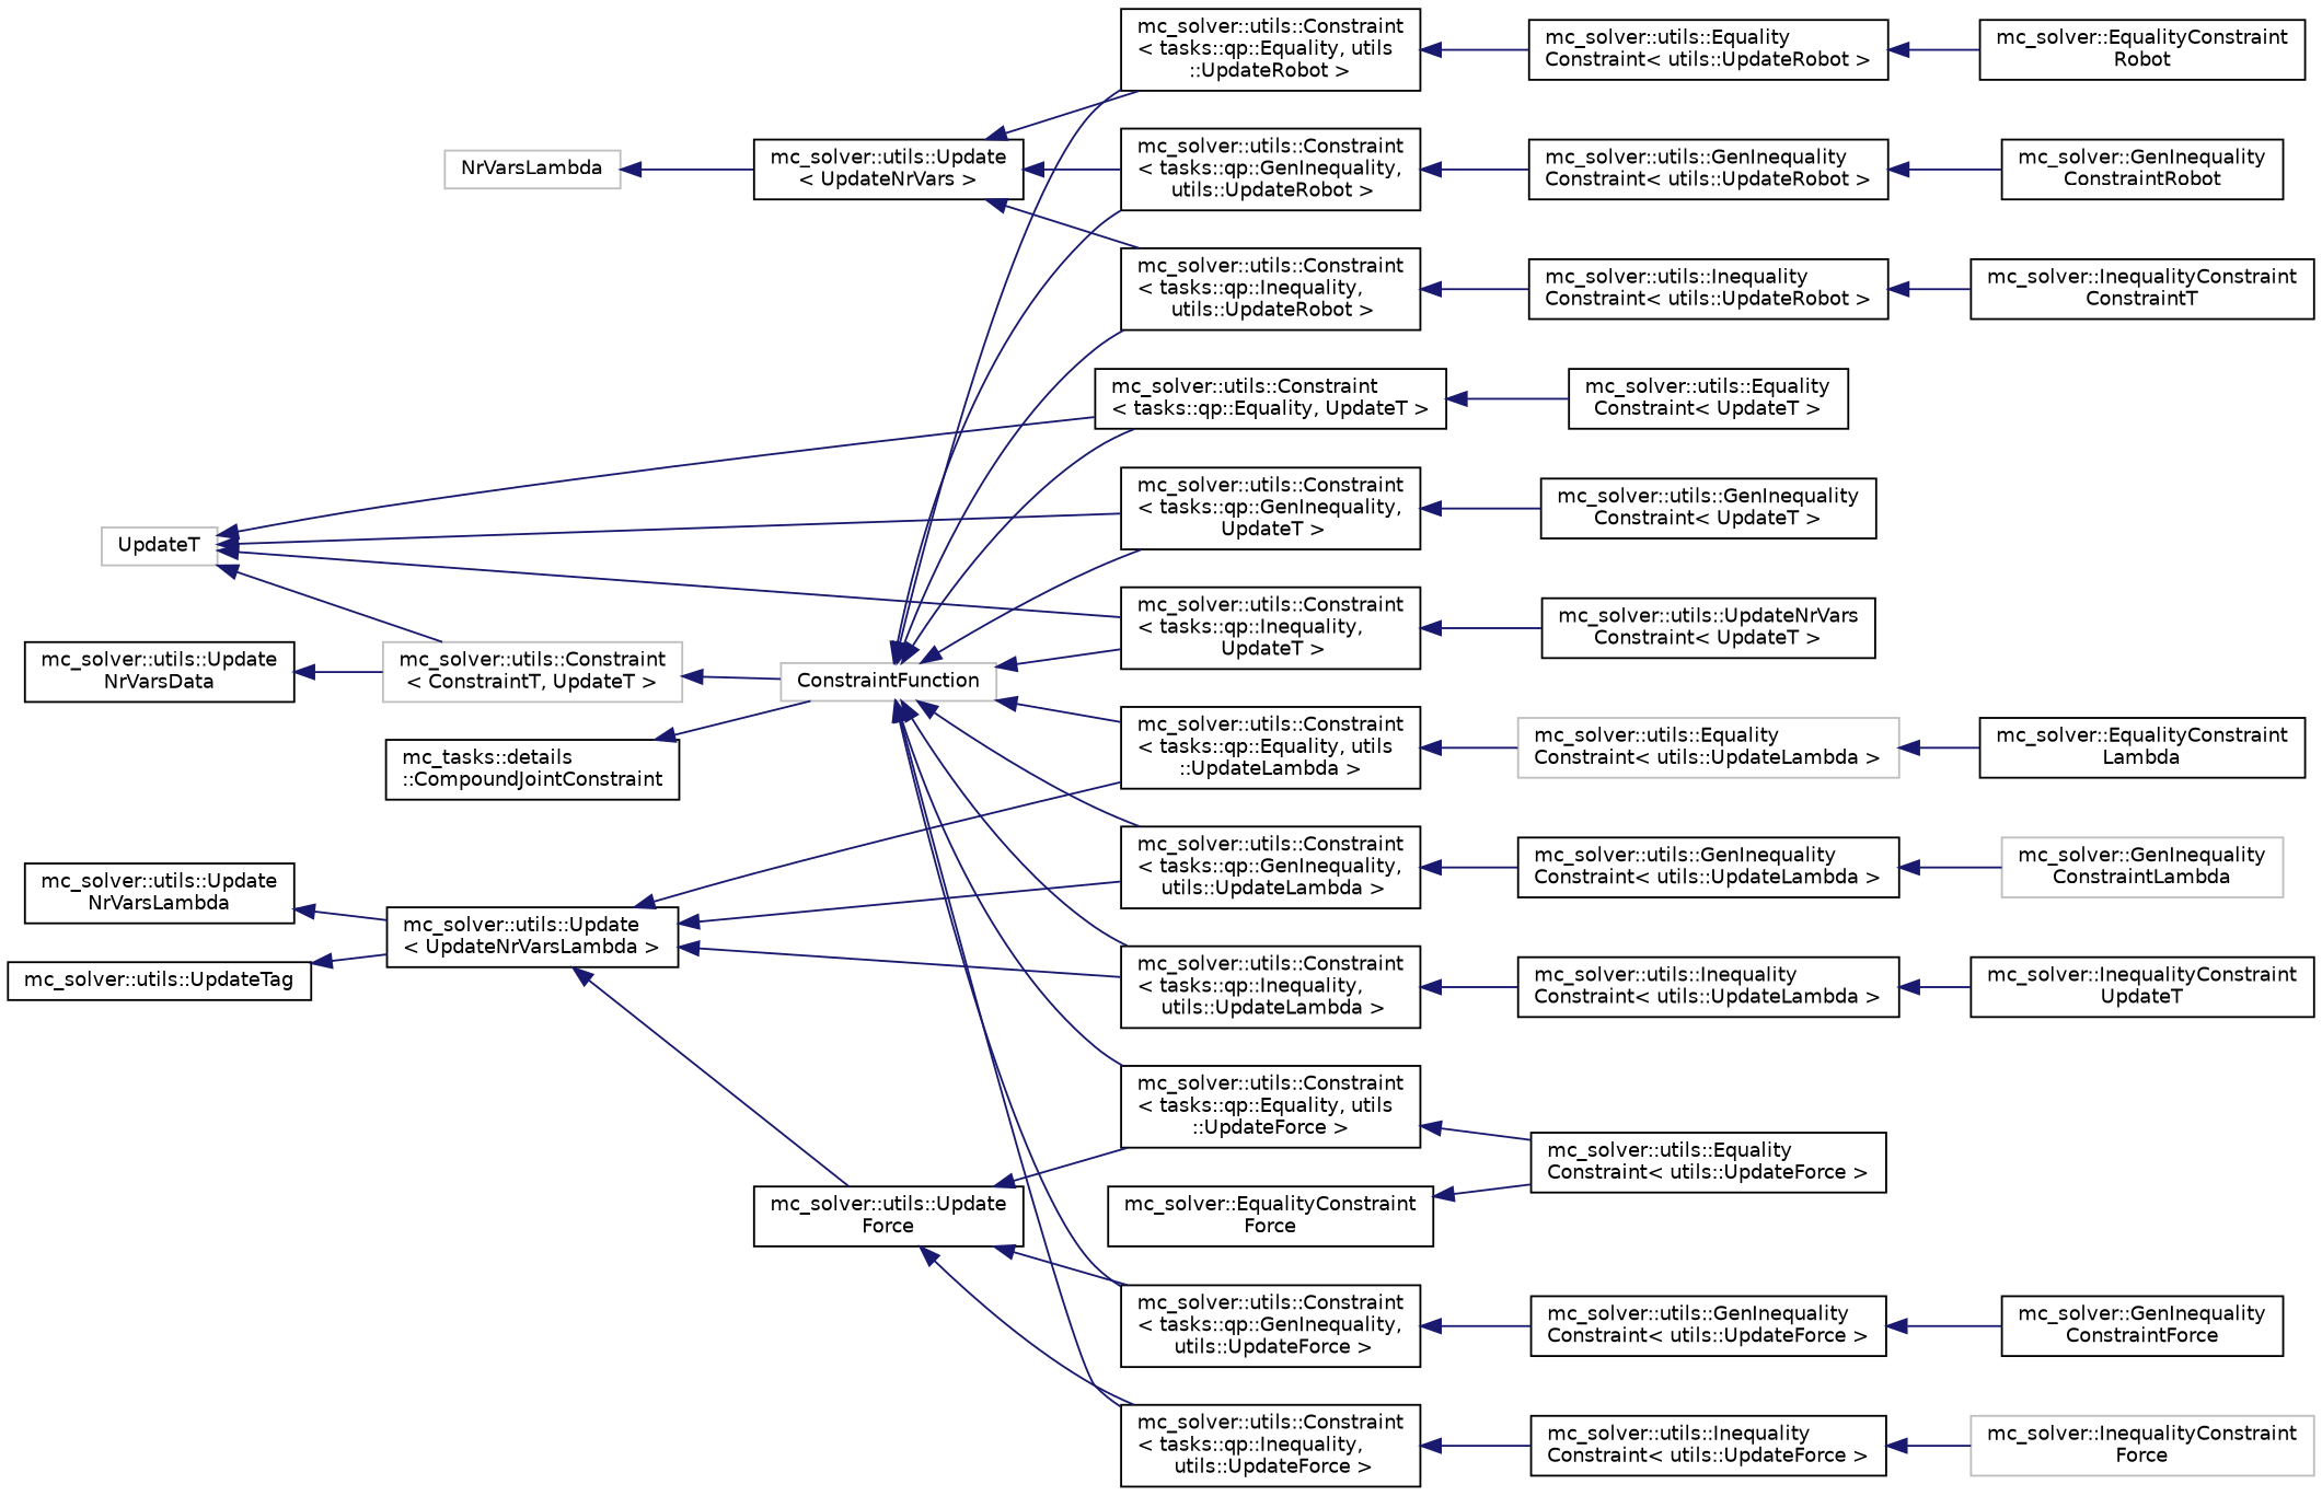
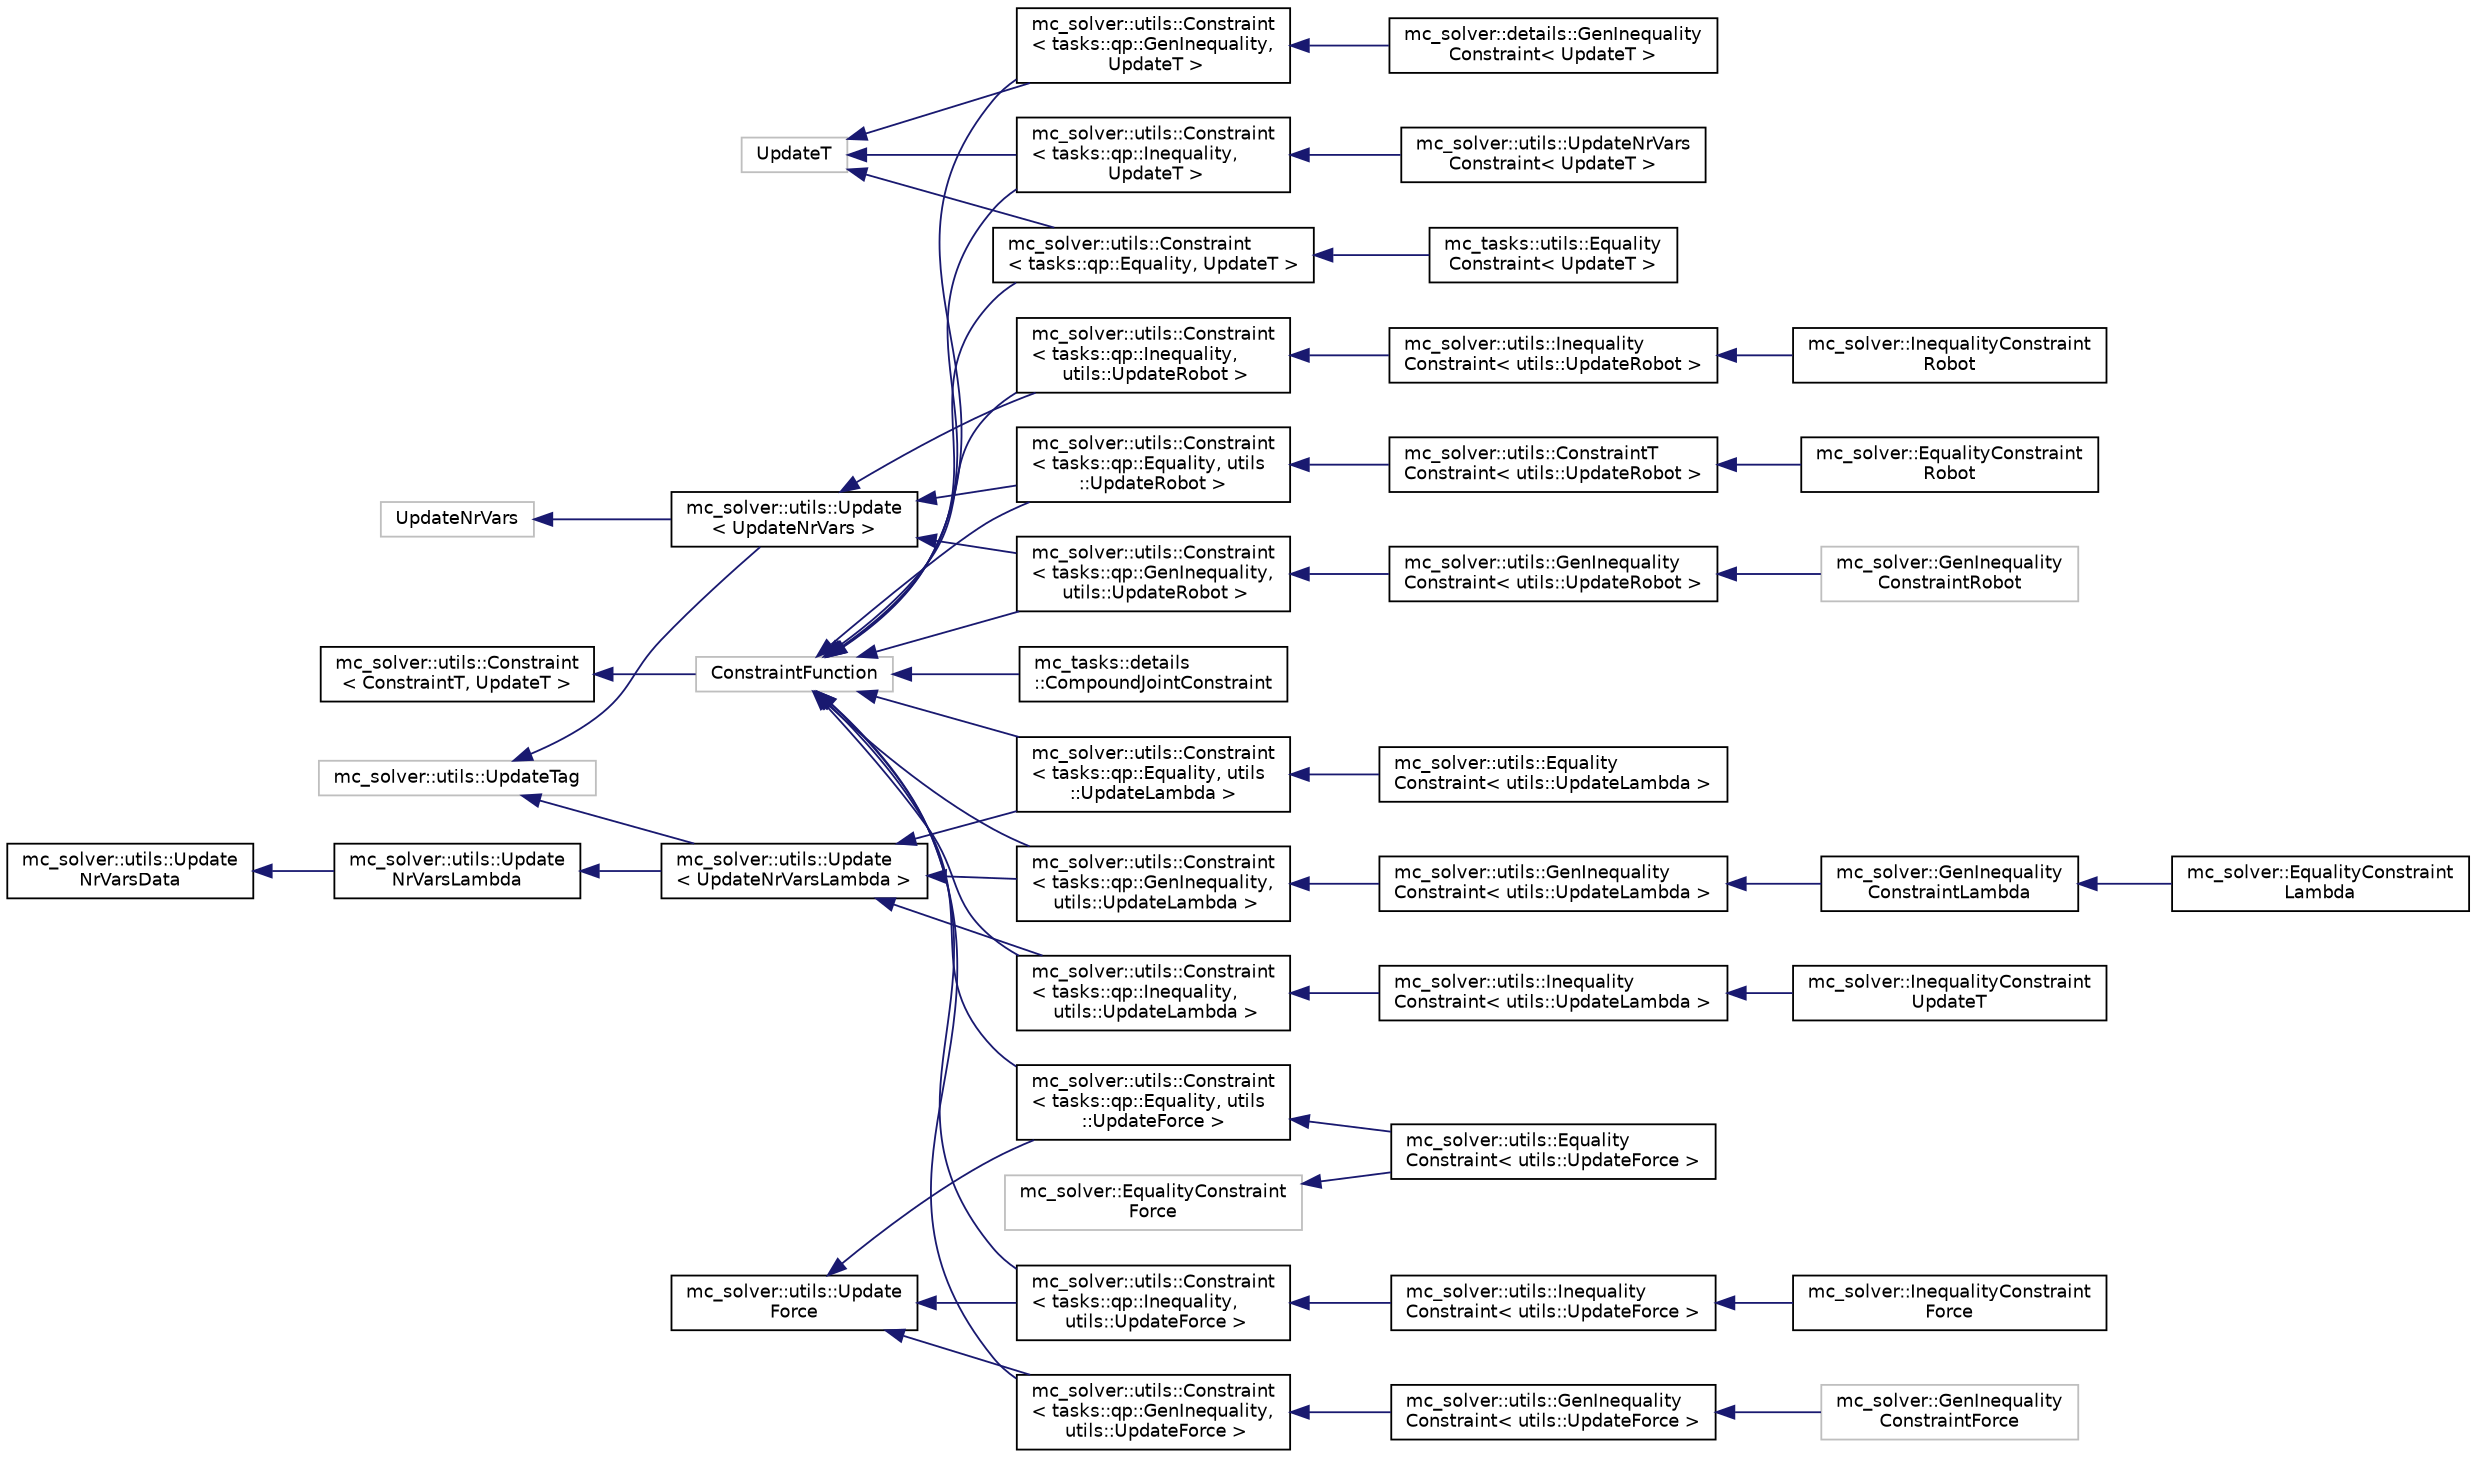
  digraph {
    rankdir=LR
    node [color=black fillcolor=white fontname=Helvetica fontsize=10 shape=record style=filled]
    edge [color=midnightblue dir=back fontname=Helvetica fontsize=10 labelfontname=Helvetica labelfontsize=10 style=solid]
-   n1 [color=grey75 height=0.2 label=NrVarsLambda width=0.4]
+   n1 [color=grey75 height=0.2 label=UpdateNrVars width=0.4]
    n2 [height=0.2 label="mc_solver::utils::Update\l\< UpdateNrVars \>" width=0.4]
    n3 [height=0.2 label="mc_solver::utils::Constraint\l\< tasks::qp::Equality, utils\l::UpdateRobot \>" width=0.4]
    n4 [height=0.2 label="mc_solver::utils::Constraint\l\< tasks::qp::GenInequality,\l utils::UpdateRobot \>" width=0.4]
    n5 [height=0.2 label="mc_solver::utils::Constraint\l\< tasks::qp::Inequality,\l utils::UpdateRobot \>" width=0.4]
-   n6 [height=0.2 label="mc_solver::utils::Equality\lConstraint\< utils::UpdateRobot \>" width=0.4]
+   n6 [height=0.2 label="mc_solver::utils::ConstraintT\lConstraint\< utils::UpdateRobot \>" width=0.4]
    n7 [height=0.2 label="mc_solver::utils::GenInequality\lConstraint\< utils::UpdateRobot \>" width=0.4]
    n8 [height=0.2 label="mc_solver::utils::Inequality\lConstraint\< utils::UpdateRobot \>" width=0.4]
    n9 [height=0.2 label="mc_solver::EqualityConstraint\lRobot" width=0.4]
-   n10 [height=0.2 label="mc_solver::GenInequality\lConstraintRobot" width=0.4]
-   n11 [height=0.2 label="mc_solver::InequalityConstraint\lConstraintT" width=0.4]
+   n10 [color=grey75 height=0.2 label="mc_solver::GenInequality\lConstraintRobot" width=0.4]
+   n11 [height=0.2 label="mc_solver::InequalityConstraint\lRobot" width=0.4]
    n12 [color=grey75 height=0.2 label=UpdateT width=0.4]
    n13 [height=0.2 label="mc_solver::utils::Constraint\l\< tasks::qp::Equality, UpdateT \>" width=0.4]
    n14 [height=0.2 label="mc_solver::utils::Constraint\l\< tasks::qp::GenInequality,\l UpdateT \>" width=0.4]
    n15 [height=0.2 label="mc_solver::utils::Constraint\l\< tasks::qp::Inequality,\l UpdateT \>" width=0.4]
-   n16 [color=grey75 height=0.2 label="mc_solver::utils::Constraint\l\< ConstraintT, UpdateT \>" width=0.4]
-   n17 [height=0.2 label="mc_solver::utils::Equality\lConstraint\< UpdateT \>" width=0.4]
-   n18 [height=0.2 label="mc_solver::utils::GenInequality\lConstraint\< UpdateT \>" width=0.4]
+   n16 [height=0.2 label="mc_solver::utils::Constraint\l\< ConstraintT, UpdateT \>" width=0.4]
+   n17 [height=0.2 label="mc_tasks::utils::Equality\lConstraint\< UpdateT \>" width=0.4]
+   n18 [height=0.2 label="mc_solver::details::GenInequality\lConstraint\< UpdateT \>" width=0.4]
    n19 [height=0.2 label="mc_solver::utils::UpdateNrVars\lConstraint\< UpdateT \>" width=0.4]
    n20 [color=grey75 height=0.2 label=ConstraintFunction width=0.4]
    n21 [height=0.2 label="mc_solver::utils::Constraint\l\< tasks::qp::Equality, utils\l::UpdateForce \>" width=0.4]
    n22 [height=0.2 label="mc_solver::utils::Constraint\l\< tasks::qp::Equality, utils\l::UpdateLambda \>" width=0.4]
    n23 [height=0.2 label="mc_solver::utils::Constraint\l\< tasks::qp::GenInequality,\l utils::UpdateForce \>" width=0.4]
    n24 [height=0.2 label="mc_solver::utils::Constraint\l\< tasks::qp::GenInequality,\l utils::UpdateLambda \>" width=0.4]
    n25 [height=0.2 label="mc_solver::utils::Constraint\l\< tasks::qp::Inequality,\l utils::UpdateForce \>" width=0.4]
    n26 [height=0.2 label="mc_solver::utils::Constraint\l\< tasks::qp::Inequality,\l utils::UpdateLambda \>" width=0.4]
    n27 [height=0.2 label="mc_tasks::details\l::CompoundJointConstraint" width=0.4]
    n28 [height=0.2 label="mc_solver::utils::Equality\lConstraint\< utils::UpdateForce \>" width=0.4]
-   n29 [color=grey75 height=0.2 label="mc_solver::utils::Equality\lConstraint\< utils::UpdateLambda \>" width=0.4]
+   n29 [height=0.2 label="mc_solver::utils::Equality\lConstraint\< utils::UpdateLambda \>" width=0.4]
    n30 [height=0.2 label="mc_solver::utils::GenInequality\lConstraint\< utils::UpdateForce \>" width=0.4]
    n31 [height=0.2 label="mc_solver::utils::GenInequality\lConstraint\< utils::UpdateLambda \>" width=0.4]
    n32 [height=0.2 label="mc_solver::utils::Inequality\lConstraint\< utils::UpdateForce \>" width=0.4]
    n33 [height=0.2 label="mc_solver::utils::Inequality\lConstraint\< utils::UpdateLambda \>" width=0.4]
-   n34 [height=0.2 label="mc_solver::EqualityConstraint\lForce" width=0.4]
+   n34 [color=grey75 height=0.2 label="mc_solver::EqualityConstraint\lForce" width=0.4]
    n35 [height=0.2 label="mc_solver::EqualityConstraint\lLambda" width=0.4]
-   n36 [height=0.2 label="mc_solver::GenInequality\lConstraintForce" width=0.4]
-   n37 [color=grey75 height=0.2 label="mc_solver::GenInequality\lConstraintLambda" width=0.4]
-   n38 [color=grey75 height=0.2 label="mc_solver::InequalityConstraint\lForce" width=0.4]
+   n36 [color=grey75 height=0.2 label="mc_solver::GenInequality\lConstraintForce" width=0.4]
+   n37 [height=0.2 label="mc_solver::GenInequality\lConstraintLambda" width=0.4]
+   n38 [height=0.2 label="mc_solver::InequalityConstraint\lForce" width=0.4]
    n39 [height=0.2 label="mc_solver::InequalityConstraint\lUpdateT" width=0.4]
    n40 [height=0.2 label="mc_solver::utils::Update\lNrVarsData" width=0.4]
    n41 [height=0.2 label="mc_solver::utils::Update\lNrVarsLambda" width=0.4]
    n42 [height=0.2 label="mc_solver::utils::Update\l\< UpdateNrVarsLambda \>" width=0.4]
    n43 [height=0.2 label="mc_solver::utils::Update\lForce" width=0.4]
-   n44 [height=0.2 label="mc_solver::utils::UpdateTag" width=0.4]
+   n44 [color=grey75 height=0.2 label="mc_solver::utils::UpdateTag" width=0.4]
    n1 -> n2
    n2 -> n3
    n2 -> n4
    n2 -> n5
    n3 -> n6
    n4 -> n7
    n5 -> n8
    n6 -> n9
    n7 -> n10
    n8 -> n11
    n12 -> n13
    n12 -> n14
    n12 -> n15
-   n12 -> n16
    n13 -> n17
    n14 -> n18
    n15 -> n19
    n16 -> n20
    n20 -> n3
    n20 -> n4
    n20 -> n5
    n20 -> n13
    n20 -> n14
    n20 -> n15
    n20 -> n21
    n20 -> n22
    n20 -> n23
    n20 -> n24
    n20 -> n25
    n20 -> n26
-   n27 -> n20
+   n20 -> n27
    n21 -> n28
    n22 -> n29
    n23 -> n30
    n24 -> n31
    n25 -> n32
    n26 -> n33
-   n29 -> n35
+   n37 -> n35
    n30 -> n36
    n31 -> n37
    n32 -> n38
    n33 -> n39
    n34 -> n28
-   n40 -> n16
+   n40 -> n41
    n41 -> n42
    n42 -> n22
    n42 -> n24
    n42 -> n26
-   n42 -> n43
    n43 -> n21
    n43 -> n23
    n43 -> n25
+   n44 -> n2
    n44 -> n42
  }
